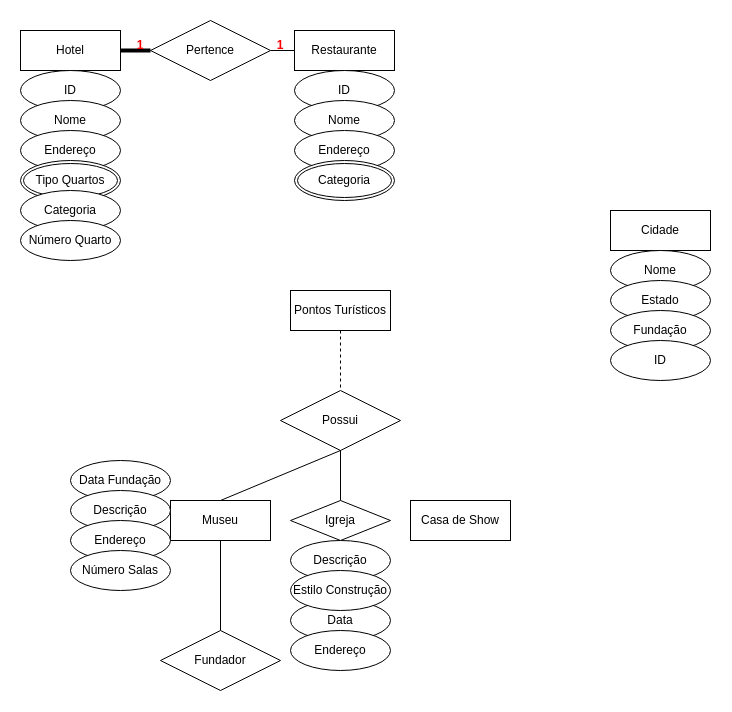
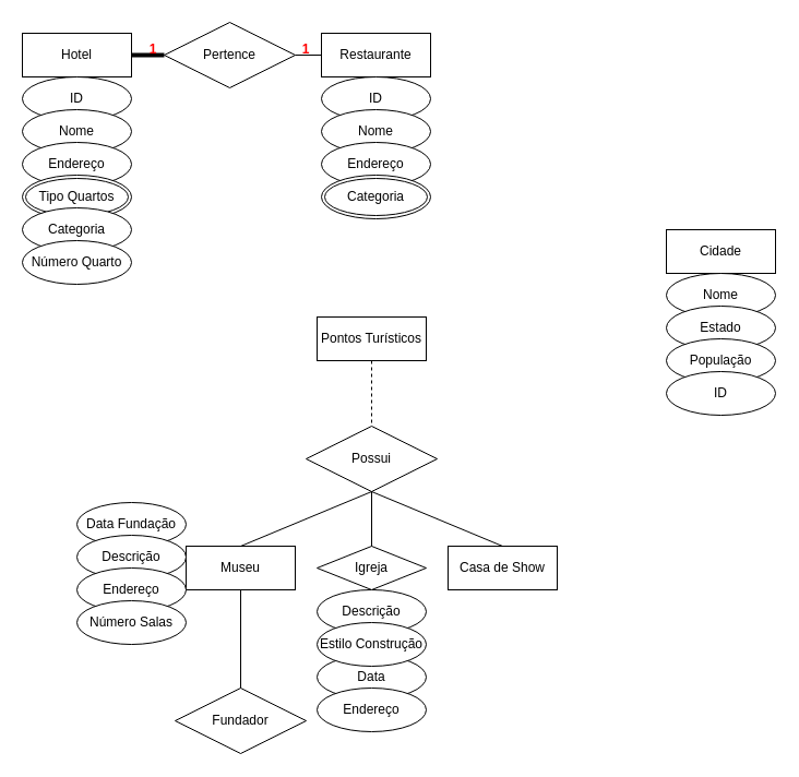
  <mxCell id="0" />
  <mxCell id="1" parent="0" />
  <mxCell id="2" value="Hotel" style="whiteSpace=wrap;html=1;align=center;" vertex="1" parent="1"><mxGeometry x="20" y="30" width="100" height="40" as="geometry" /></mxCell>
  <mxCell id="3" value="ID" style="ellipse;whiteSpace=wrap;html=1;align=center;" vertex="1" parent="1"><mxGeometry x="20" y="70" width="100" height="40" as="geometry" /></mxCell>
  <mxCell id="4" value="Nome" style="ellipse;whiteSpace=wrap;html=1;align=center;" vertex="1" parent="1"><mxGeometry x="20" y="100" width="100" height="40" as="geometry" /></mxCell>
  <mxCell id="5" value="Endereço" style="ellipse;whiteSpace=wrap;html=1;align=center;" vertex="1" parent="1"><mxGeometry x="20" y="130" width="100" height="40" as="geometry" /></mxCell>
  <mxCell id="6" value="Tipo Quartos" style="ellipse;shape=doubleEllipse;margin=3;whiteSpace=wrap;html=1;align=center;" vertex="1" parent="1"><mxGeometry x="20" y="160" width="100" height="40" as="geometry" /></mxCell>
  <mxCell id="7" value="Categoria" style="ellipse;whiteSpace=wrap;html=1;align=center;" vertex="1" parent="1"><mxGeometry x="20" y="190" width="100" height="40" as="geometry" /></mxCell>
  <mxCell id="8" value="Número Quarto" style="ellipse;whiteSpace=wrap;html=1;align=center;" vertex="1" parent="1"><mxGeometry x="20" y="220" width="100" height="40" as="geometry" /></mxCell>
  <mxCell id="9" value="Cidade" style="whiteSpace=wrap;html=1;align=center;" vertex="1" parent="1"><mxGeometry x="610" y="210" width="100" height="40" as="geometry" /></mxCell>
  <mxCell id="10" value="Nome" style="ellipse;whiteSpace=wrap;html=1;align=center;" vertex="1" parent="1"><mxGeometry x="610" y="250" width="100" height="40" as="geometry" /></mxCell>
  <mxCell id="11" value="Estado" style="ellipse;whiteSpace=wrap;html=1;align=center;" vertex="1" parent="1"><mxGeometry x="610" y="280" width="100" height="40" as="geometry" /></mxCell>
- <mxCell id="12" value="Fundação" style="ellipse;whiteSpace=wrap;html=1;align=center;" vertex="1" parent="1"><mxGeometry x="610" y="310" width="100" height="40" as="geometry" /></mxCell>
+ <mxCell id="12" value="População" style="ellipse;whiteSpace=wrap;html=1;align=center;" vertex="1" parent="1"><mxGeometry x="610" y="310" width="100" height="40" as="geometry" /></mxCell>
  <mxCell id="13" value="ID" style="ellipse;whiteSpace=wrap;html=1;align=center;" vertex="1" parent="1"><mxGeometry x="610" y="340" width="100" height="40" as="geometry" /></mxCell>
  <mxCell id="14" value="Restaurante" style="whiteSpace=wrap;html=1;align=center;" vertex="1" parent="1"><mxGeometry x="294" y="30" width="100" height="40" as="geometry" /></mxCell>
  <mxCell id="15" value="ID" style="ellipse;whiteSpace=wrap;html=1;align=center;" vertex="1" parent="1"><mxGeometry x="294" y="70" width="100" height="40" as="geometry" /></mxCell>
  <mxCell id="16" value="Nome" style="ellipse;whiteSpace=wrap;html=1;align=center;" vertex="1" parent="1"><mxGeometry x="294" y="100" width="100" height="40" as="geometry" /></mxCell>
  <mxCell id="17" value="Endereço" style="ellipse;whiteSpace=wrap;html=1;align=center;" vertex="1" parent="1"><mxGeometry x="294" y="130" width="100" height="40" as="geometry" /></mxCell>
  <mxCell id="18" value="Categoria" style="ellipse;shape=doubleEllipse;margin=3;whiteSpace=wrap;html=1;align=center;" vertex="1" parent="1"><mxGeometry x="294" y="160" width="100" height="40" as="geometry" /></mxCell>
  <mxCell id="19" value="Pertence" style="shape=rhombus;perimeter=rhombusPerimeter;whiteSpace=wrap;html=1;align=center;" vertex="1" parent="1"><mxGeometry x="150" y="20" width="120" height="60" as="geometry" /></mxCell>
  <mxCell id="20" value="" style="endArrow=none;html=1;rounded=0;exitX=1;exitY=0.5;exitDx=0;exitDy=0;entryX=0;entryY=0.5;entryDx=0;entryDy=0;strokeWidth=4;" edge="1" parent="1" source="2" target="19"><mxGeometry relative="1" as="geometry"><mxPoint x="310" y="210" as="sourcePoint" /><mxPoint x="470" y="210" as="targetPoint" /></mxGeometry></mxCell>
  <mxCell id="21" value="" style="endArrow=none;html=1;rounded=0;exitX=1;exitY=0.5;exitDx=0;exitDy=0;entryX=0;entryY=0.5;entryDx=0;entryDy=0;" edge="1" parent="1" source="19" target="14"><mxGeometry relative="1" as="geometry"><mxPoint x="130" y="60" as="sourcePoint" /><mxPoint x="160" y="60" as="targetPoint" /></mxGeometry></mxCell>
  <mxCell id="22" value="1" style="text;html=1;strokeColor=none;fillColor=none;align=center;verticalAlign=middle;whiteSpace=wrap;rounded=0;fontStyle=1;fontColor=#FF0000;" vertex="1" parent="1"><mxGeometry x="110" y="30" width="60" height="30" as="geometry" /></mxCell>
  <mxCell id="23" value="1" style="text;html=1;strokeColor=none;fillColor=none;align=center;verticalAlign=middle;whiteSpace=wrap;rounded=0;fontStyle=1;fontColor=#FF0000;" vertex="1" parent="1"><mxGeometry x="250" y="30" width="60" height="30" as="geometry" /></mxCell>
  <mxCell id="24" value="Pontos Turísticos" style="whiteSpace=wrap;html=1;align=center;" vertex="1" parent="1"><mxGeometry x="290" y="290" width="100" height="40" as="geometry" /></mxCell>
  <mxCell id="25" value="Possui" style="shape=rhombus;perimeter=rhombusPerimeter;whiteSpace=wrap;html=1;align=center;" vertex="1" parent="1"><mxGeometry x="280" y="390" width="120" height="60" as="geometry" /></mxCell>
  <mxCell id="26" value="Igreja" style="rhombus;whiteSpace=wrap;html=1;align=center;" vertex="1" parent="1"><mxGeometry x="290" y="500" width="100" height="40" as="geometry" /></mxCell>
  <mxCell id="27" value="Casa de Show" style="whiteSpace=wrap;html=1;align=center;" vertex="1" parent="1"><mxGeometry x="410" y="500" width="100" height="40" as="geometry" /></mxCell>
  <mxCell id="28" value="Museu" style="whiteSpace=wrap;html=1;align=center;" vertex="1" parent="1"><mxGeometry x="170" y="500" width="100" height="40" as="geometry" /></mxCell>
  <mxCell id="29" value="" style="endArrow=none;html=1;rounded=0;fontColor=#FF0000;strokeWidth=1;exitX=0.5;exitY=1;exitDx=0;exitDy=0;entryX=0.5;entryY=0;entryDx=0;entryDy=0;" edge="1" parent="1" source="25" target="28"><mxGeometry relative="1" as="geometry"><mxPoint x="480" y="410" as="sourcePoint" /><mxPoint x="640" y="410" as="targetPoint" /></mxGeometry></mxCell>
  <mxCell id="30" value="" style="endArrow=none;html=1;rounded=0;fontColor=#FF0000;strokeWidth=1;entryX=0.5;entryY=0;entryDx=0;entryDy=0;" edge="1" parent="1" target="26"><mxGeometry relative="1" as="geometry"><mxPoint x="340" y="450" as="sourcePoint" /><mxPoint x="230" y="510" as="targetPoint" /></mxGeometry></mxCell>
+ <mxCell id="31" value="" style="endArrow=none;html=1;rounded=0;fontColor=#FF0000;strokeWidth=1;entryX=0.5;entryY=0;entryDx=0;entryDy=0;exitX=0.5;exitY=1;exitDx=0;exitDy=0;" edge="1" parent="1" source="25" target="27"><mxGeometry relative="1" as="geometry"><mxPoint x="350" y="460" as="sourcePoint" /><mxPoint x="350" y="510" as="targetPoint" /></mxGeometry></mxCell>
  <mxCell id="32" value="Data" style="ellipse;whiteSpace=wrap;html=1;align=center;" vertex="1" parent="1"><mxGeometry x="290" y="600" width="100" height="40" as="geometry" /></mxCell>
  <mxCell id="33" value="Endereço" style="ellipse;whiteSpace=wrap;html=1;align=center;" vertex="1" parent="1"><mxGeometry x="290" y="630" width="100" height="40" as="geometry" /></mxCell>
  <mxCell id="34" value="Descrição" style="ellipse;whiteSpace=wrap;html=1;align=center;" vertex="1" parent="1"><mxGeometry x="290" y="540" width="100" height="40" as="geometry" /></mxCell>
  <mxCell id="35" value="Estilo Construção" style="ellipse;whiteSpace=wrap;html=1;align=center;" vertex="1" parent="1"><mxGeometry x="290" y="570" width="100" height="40" as="geometry" /></mxCell>
  <mxCell id="36" value="" style="endArrow=none;html=1;rounded=0;fontColor=#FF0000;strokeWidth=1;entryX=0.5;entryY=0;entryDx=0;entryDy=0;exitX=0.5;exitY=1;exitDx=0;exitDy=0;dashed=1;" edge="1" parent="1" source="24" target="25"><mxGeometry relative="1" as="geometry"><mxPoint x="350" y="420" as="sourcePoint" /><mxPoint x="350" y="470" as="targetPoint" /></mxGeometry></mxCell>
  <mxCell id="37" value="Data Fundação" style="ellipse;whiteSpace=wrap;html=1;align=center;" vertex="1" parent="1"><mxGeometry x="70" y="460" width="100" height="40" as="geometry" /></mxCell>
  <mxCell id="38" value="Descrição" style="ellipse;whiteSpace=wrap;html=1;align=center;" vertex="1" parent="1"><mxGeometry x="70" y="490" width="100" height="40" as="geometry" /></mxCell>
  <mxCell id="39" value="Endereço" style="ellipse;whiteSpace=wrap;html=1;align=center;" vertex="1" parent="1"><mxGeometry x="70" y="520" width="100" height="40" as="geometry" /></mxCell>
  <mxCell id="40" value="Número Salas" style="ellipse;whiteSpace=wrap;html=1;align=center;" vertex="1" parent="1"><mxGeometry x="70" y="550" width="100" height="40" as="geometry" /></mxCell>
  <mxCell id="41" value="Fundador" style="shape=rhombus;perimeter=rhombusPerimeter;whiteSpace=wrap;html=1;align=center;" vertex="1" parent="1"><mxGeometry x="160" y="630" width="120" height="60" as="geometry" /></mxCell>
  <mxCell id="42" value="" style="endArrow=none;html=1;rounded=0;fontColor=#FF0000;strokeWidth=1;exitX=0.5;exitY=1;exitDx=0;exitDy=0;entryX=0.5;entryY=0;entryDx=0;entryDy=0;" edge="1" parent="1" source="28" target="41"><mxGeometry relative="1" as="geometry"><mxPoint x="350" y="460" as="sourcePoint" /><mxPoint x="230" y="510" as="targetPoint" /></mxGeometry></mxCell>
